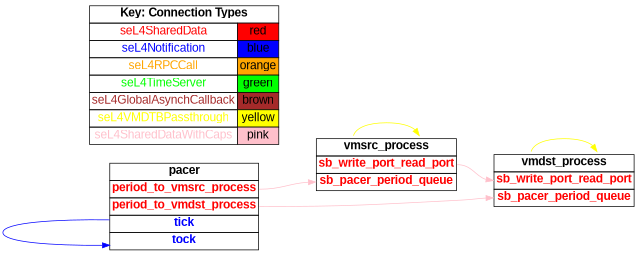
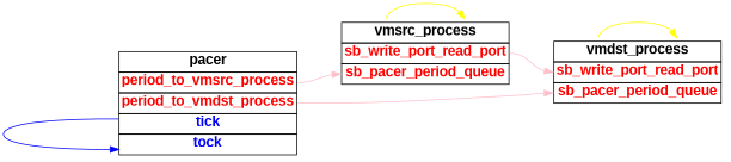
  digraph {
    fontname="Liberation Sans"
    rankdir=LR
    node [fontname="Liberation Sans" fontsize=16 shape=plaintext]
    edge [color=pink fontname="Liberation Sans" headport=dtb tailport=dtb_self]
    n1 [label=<     <TABLE BORDER="0" CELLBORDER="1" CELLSPACING="0">       <TR><TD><B>vmsrc_process</B></TD></TR>       <TR><TD PORT="sb_write_port_read_port"><FONT COLOR="red"><B>sb_write_port_read_port</B></FONT></TD></TR>       <TR><TD PORT="sb_pacer_period_queue"><FONT COLOR="red"><B>sb_pacer_period_queue</B></FONT></TD></TR>"     </TABLE>   >]
    n2 [label=<     <TABLE BORDER="0" CELLBORDER="1" CELLSPACING="0">       <TR><TD><B>vmdst_process</B></TD></TR>       <TR><TD PORT="sb_write_port_read_port"><FONT COLOR="red"><B>sb_write_port_read_port</B></FONT></TD></TR>       <TR><TD PORT="sb_pacer_period_queue"><FONT COLOR="red"><B>sb_pacer_period_queue</B></FONT></TD></TR>"     </TABLE>   >]
    n3 [label=<     <TABLE BORDER="0" CELLBORDER="1" CELLSPACING="0">       <TR><TD><B>pacer</B></TD></TR>       <TR><TD PORT="period_to_vmsrc_process"><FONT COLOR="red"><B>period_to_vmsrc_process</B></FONT></TD></TR>       <TR><TD PORT="period_to_vmdst_process"><FONT COLOR="red"><B>period_to_vmdst_process</B></FONT></TD></TR>       <TR><TD PORT="tick"><FONT COLOR="blue"><B>tick</B></FONT></TD></TR>       <TR><TD PORT="tock"><FONT COLOR="blue"><B>tock</B></FONT></TD></TR>"     </TABLE>   >]
-   n4 [label=<    <TABLE BORDER="0" CELLBORDER="1" CELLSPACING="0">      <TR><TD COLSPAN="2"><B>Key: Connection Types</B></TD></TR>      <TR><TD><FONT COLOR="red">seL4SharedData</FONT></TD><TD BGCOLOR="red">red</TD></TR>      <TR><TD><FONT COLOR="blue">seL4Notification</FONT></TD><TD BGCOLOR="blue">blue</TD></TR>      <TR><TD><FONT COLOR="orange">seL4RPCCall</FONT></TD><TD BGCOLOR="orange">orange</TD></TR>      <TR><TD><FONT COLOR="green">seL4TimeServer</FONT></TD><TD BGCOLOR="green">green</TD></TR>      <TR><TD><FONT COLOR="brown">seL4GlobalAsynchCallback</FONT></TD><TD BGCOLOR="brown">brown</TD></TR>      <TR><TD><FONT COLOR="yellow">seL4VMDTBPassthrough</FONT></TD><TD BGCOLOR="yellow">yellow</TD></TR>      <TR><TD><FONT COLOR="pink">seL4SharedDataWithCaps</FONT></TD><TD BGCOLOR="pink">pink</TD></TR>    </TABLE>   >]
    n1 -> n1 [color=yellow]
    n1 -> n2 [headport=sb_write_port_read_port tailport=sb_write_port_read_port]
    n2 -> n2 [color=yellow]
    n3 -> n1 [headport=sb_pacer_period_queue tailport=period_to_vmsrc_process]
    n3 -> n2 [headport=sb_pacer_period_queue tailport=period_to_vmdst_process]
    n3 -> n3 [color=blue headport=tock tailport=tick]
  }
